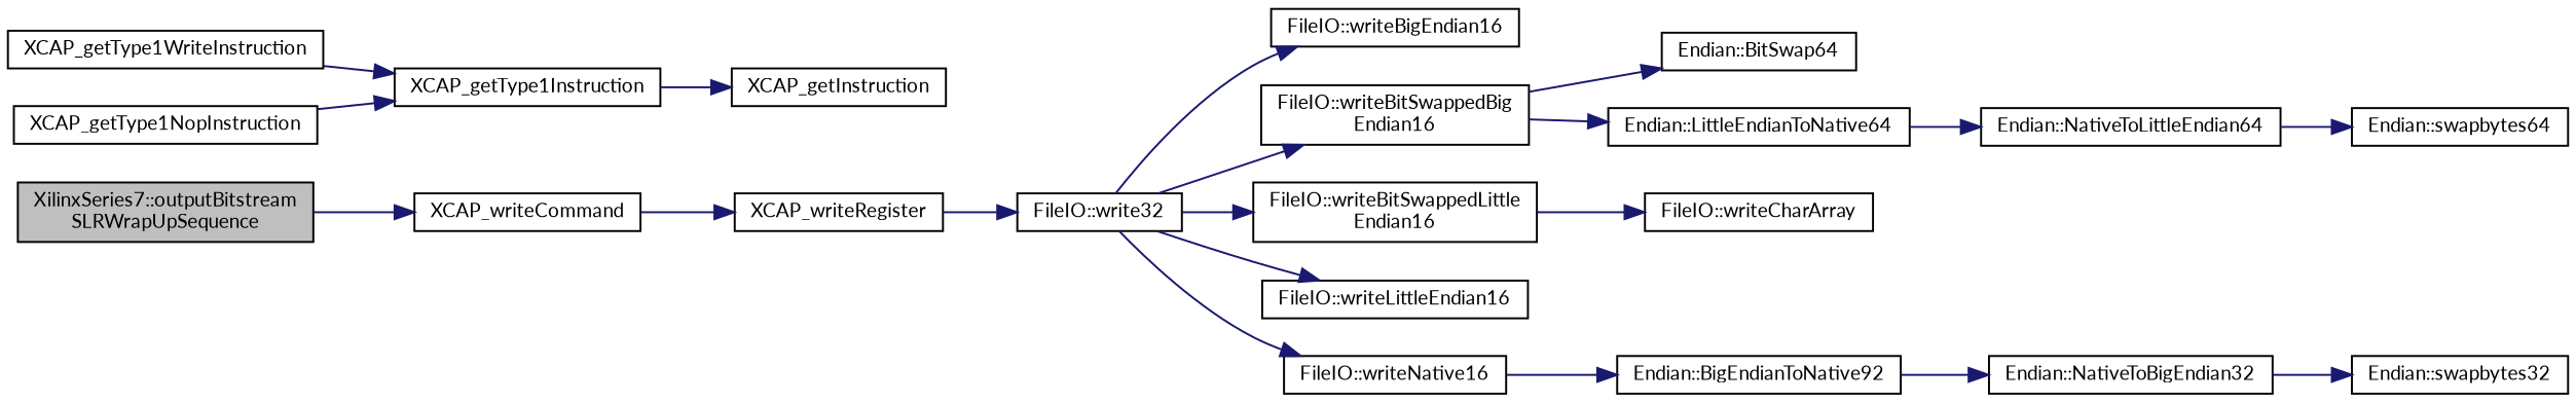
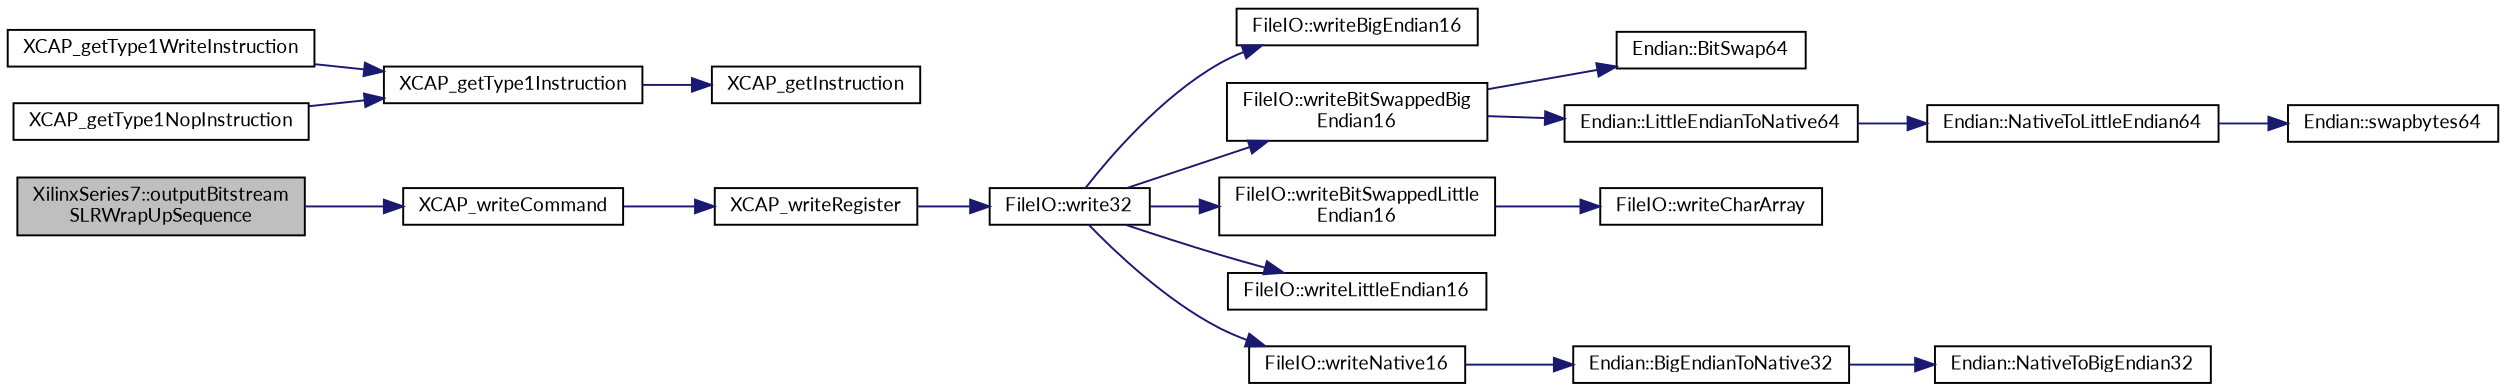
  digraph {
    fontname=Lato
    rankdir=LR
    node [color=black fillcolor=white fontname=Lato fontsize=10 shape=record style=filled]
    edge [color=midnightblue fontname=Lato fontsize=10 labelfontname=Helvetica labelfontsize=10 style=solid]
    n1 [fillcolor=grey75 fontcolor=black height=0.2 label="XilinxSeries7::outputBitstream\lSLRWrapUpSequence" width=0.4]
    n2 [height=0.2 label=XCAP_writeCommand width=0.4]
    n3 [height=0.2 label="FileIO::write32" width=0.4]
    n4 [height=0.2 label="FileIO::writeBigEndian16" width=0.4]
    n5 [height=0.2 label="FileIO::writeBitSwappedBig\lEndian16" width=0.4]
    n6 [height=0.2 label="FileIO::writeBitSwappedLittle\lEndian16" width=0.4]
    n7 [height=0.2 label="FileIO::writeLittleEndian16" width=0.4]
    n8 [height=0.2 label="FileIO::writeNative16" width=0.4]
    n9 [height=0.2 label=XCAP_writeRegister width=0.4]
    n10 [height=0.2 label="Endian::BitSwap64" width=0.4]
    n11 [height=0.2 label="Endian::LittleEndianToNative64" width=0.4]
    n12 [height=0.2 label="FileIO::writeCharArray" width=0.4]
-   n13 [height=0.2 label="Endian::BigEndianToNative92" width=0.4]
+   n13 [height=0.2 label="Endian::BigEndianToNative32" width=0.4]
    n14 [height=0.2 label="Endian::NativeToLittleEndian64" width=0.4]
    n15 [height=0.2 label="Endian::swapbytes64" width=0.4]
    n16 [height=0.2 label="Endian::NativeToBigEndian32" width=0.4]
-   n17 [height=0.2 label="Endian::swapbytes32" width=0.4]
    n18 [height=0.2 label=XCAP_getType1WriteInstruction width=0.4]
    n19 [height=0.2 label=XCAP_getType1Instruction width=0.4]
    n20 [height=0.2 label=XCAP_getInstruction width=0.4]
    n21 [height=0.2 label=XCAP_getType1NopInstruction width=0.4]
    n1 -> n2
    n2 -> n9
    n3 -> n4
    n3 -> n5
    n3 -> n6
    n3 -> n7
    n3 -> n8
    n5 -> n10
    n5 -> n11
    n6 -> n12
    n8 -> n13
    n9 -> n3
    n11 -> n14
    n13 -> n16
    n14 -> n15
-   n16 -> n17
    n18 -> n19
    n19 -> n20
    n21 -> n19
  }
